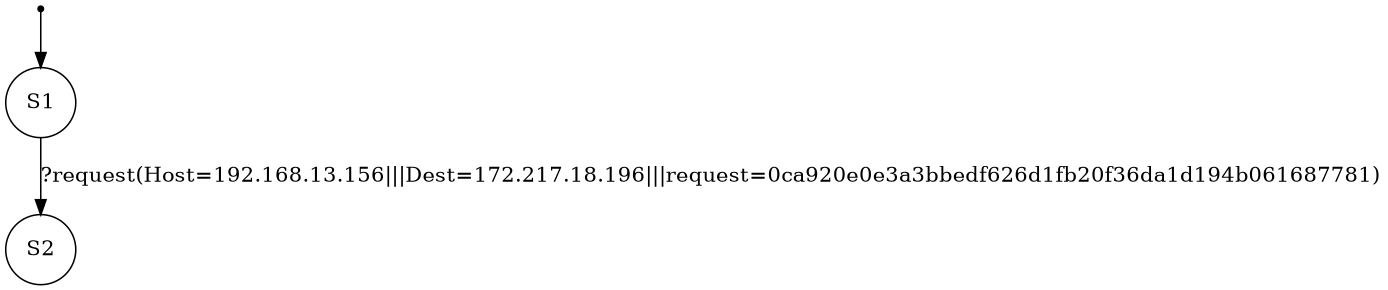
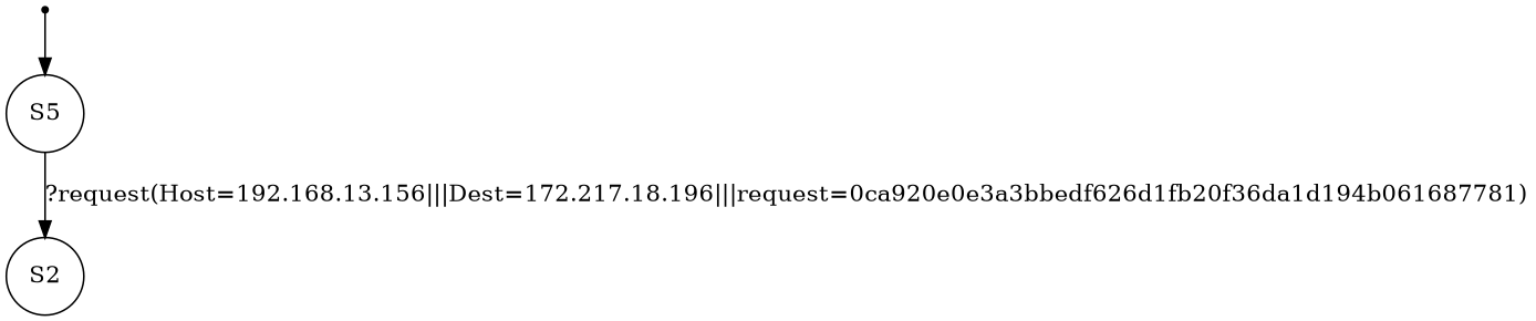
  digraph {
    node [shape=circle]
    S00 [shape=point]
-   n2 [label=S1]
+   n2 [label=S5]
    n3 [label=S2]
    S00 -> n2
    n2 -> n3 [label="?request(Host=192.168.13.156|||Dest=172.217.18.196|||request=0ca920e0e3a3bbedf626d1fb20f36da1d194b061687781)"]
  }
